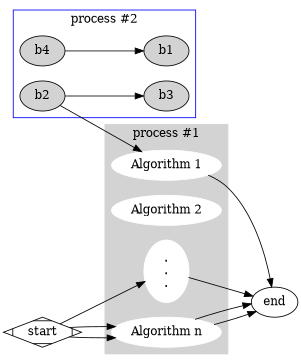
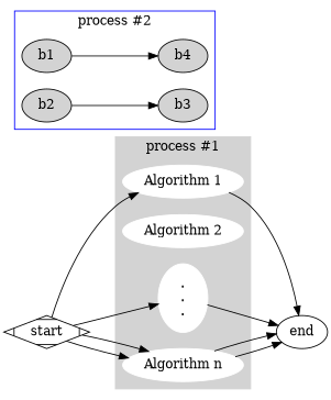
  digraph {
    rankdir=LR
    node [style=filled]
    n1 [color=white label="Algorithm 1"]
    n2 [color=white label="Algorithm 2"]
    n3 [color=white label=".\n.\n."]
    n4 [color=white label="Algorithm n"]
    n5 [label=b4]
    b1
    b2
    b3
    end [style=""]
    start [shape=Mdiamond style=""]
    subgraph cluster_1 {
      color=lightgrey
      label="process #1"
      style=filled
      n1
      n2
      n3
      n4
    }
    subgraph cluster_2 {
      color=blue
      label="process #2"
      n5
      b1
      b2
      b3
    }
    n1 -> end
    n3 -> end
    n4 -> end
    n4 -> end
-   n5 -> b1
+   b1 -> n5
    b2 -> b3
-   b2 -> n1
+   start -> n1
    start -> n3
    start -> n4
    start -> n4
  }
